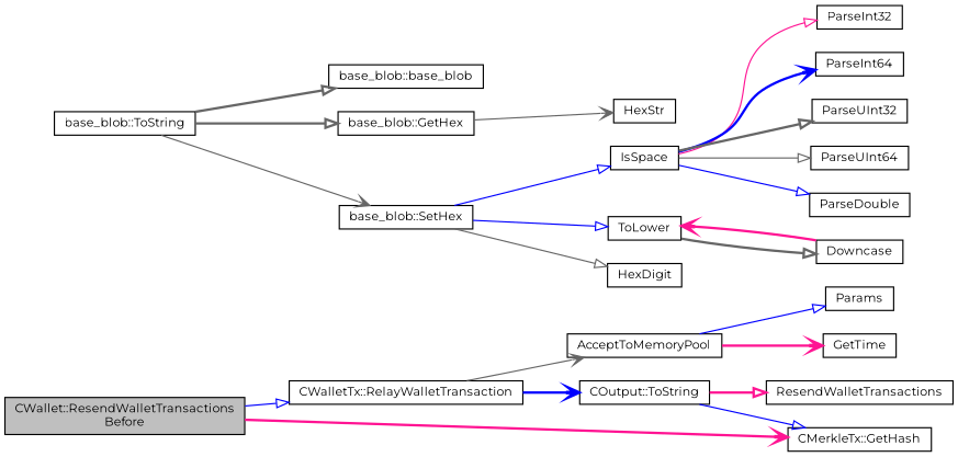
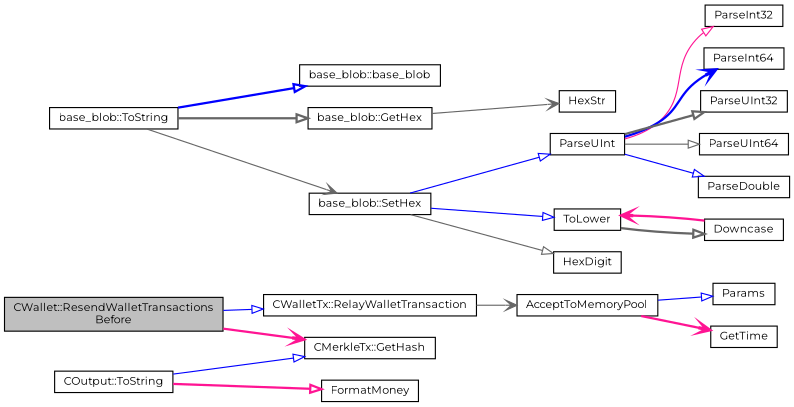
  digraph {
    fontname=Montserrat
    rankdir=LR
    node [color=black fillcolor=white fontname=Montserrat fontsize=10 shape=record style=filled]
    edge [arrowhead=onormal color=blue fontname=Montserrat fontsize=10 labelfontname=Helvetica labelfontsize=10 style=solid]
    n1 [fillcolor=grey75 fontcolor=black height=0.2 label="CWallet::ResendWalletTransactions\lBefore" width=0.4]
    n2 [height=0.2 label="CWalletTx::RelayWalletTransaction" width=0.4]
    n3 [height=0.2 label="CMerkleTx::GetHash" width=0.4]
    n4 [height=0.2 label=AcceptToMemoryPool width=0.4]
    n5 [height=0.2 label="COutput::ToString" width=0.4]
    n6 [height=0.2 label=Params width=0.4]
    n7 [height=0.2 label=GetTime width=0.4]
-   n8 [height=0.2 label=ResendWalletTransactions width=0.4]
+   n8 [height=0.2 label=FormatMoney width=0.4]
    n9 [height=0.2 label="base_blob::ToString" width=0.4]
    n10 [height=0.2 label="base_blob::base_blob" width=0.4]
    n11 [height=0.2 label="base_blob::GetHex" width=0.4]
    n12 [height=0.2 label="base_blob::SetHex" width=0.4]
    n13 [height=0.2 label=HexStr width=0.4]
-   n14 [height=0.2 label=IsSpace width=0.4]
+   n14 [height=0.2 label=ParseUInt width=0.4]
    n15 [height=0.2 label=ToLower width=0.4]
    n16 [height=0.2 label=HexDigit width=0.4]
    n17 [height=0.2 label=ParseInt32 width=0.4]
    n18 [height=0.2 label=ParseInt64 width=0.4]
    n19 [height=0.2 label=ParseUInt32 width=0.4]
    n20 [height=0.2 label=ParseUInt64 width=0.4]
    n21 [height=0.2 label=ParseDouble width=0.4]
    n22 [height=0.2 label=Downcase width=0.4]
    n1 -> n2
    n1 -> n3 [arrowhead=vee color=deeppink style=bold]
    n2 -> n4 [arrowhead=vee color=gray40]
-   n2 -> n5 [arrowhead=vee style=bold]
    n4 -> n6
    n4 -> n7 [arrowhead=vee color=deeppink style=bold]
    n5 -> n3
    n5 -> n8 [color=deeppink style=bold]
-   n9 -> n10 [color=gray40 style=bold]
+   n9 -> n10 [style=bold]
    n9 -> n11 [color=gray40 style=bold]
    n9 -> n12 [arrowhead=vee color=gray40]
    n11 -> n13 [arrowhead=vee color=gray40]
    n12 -> n14
    n12 -> n15
    n12 -> n16 [color=gray40]
    n14 -> n17 [color=deeppink]
    n14 -> n18 [arrowhead=vee style=bold]
    n14 -> n19 [color=gray40 style=bold]
    n14 -> n20 [color=gray40]
    n14 -> n21
    n15 -> n22 [color=gray40 style=bold]
    n22 -> n15 [arrowhead=vee color=deeppink style=bold]
  }
